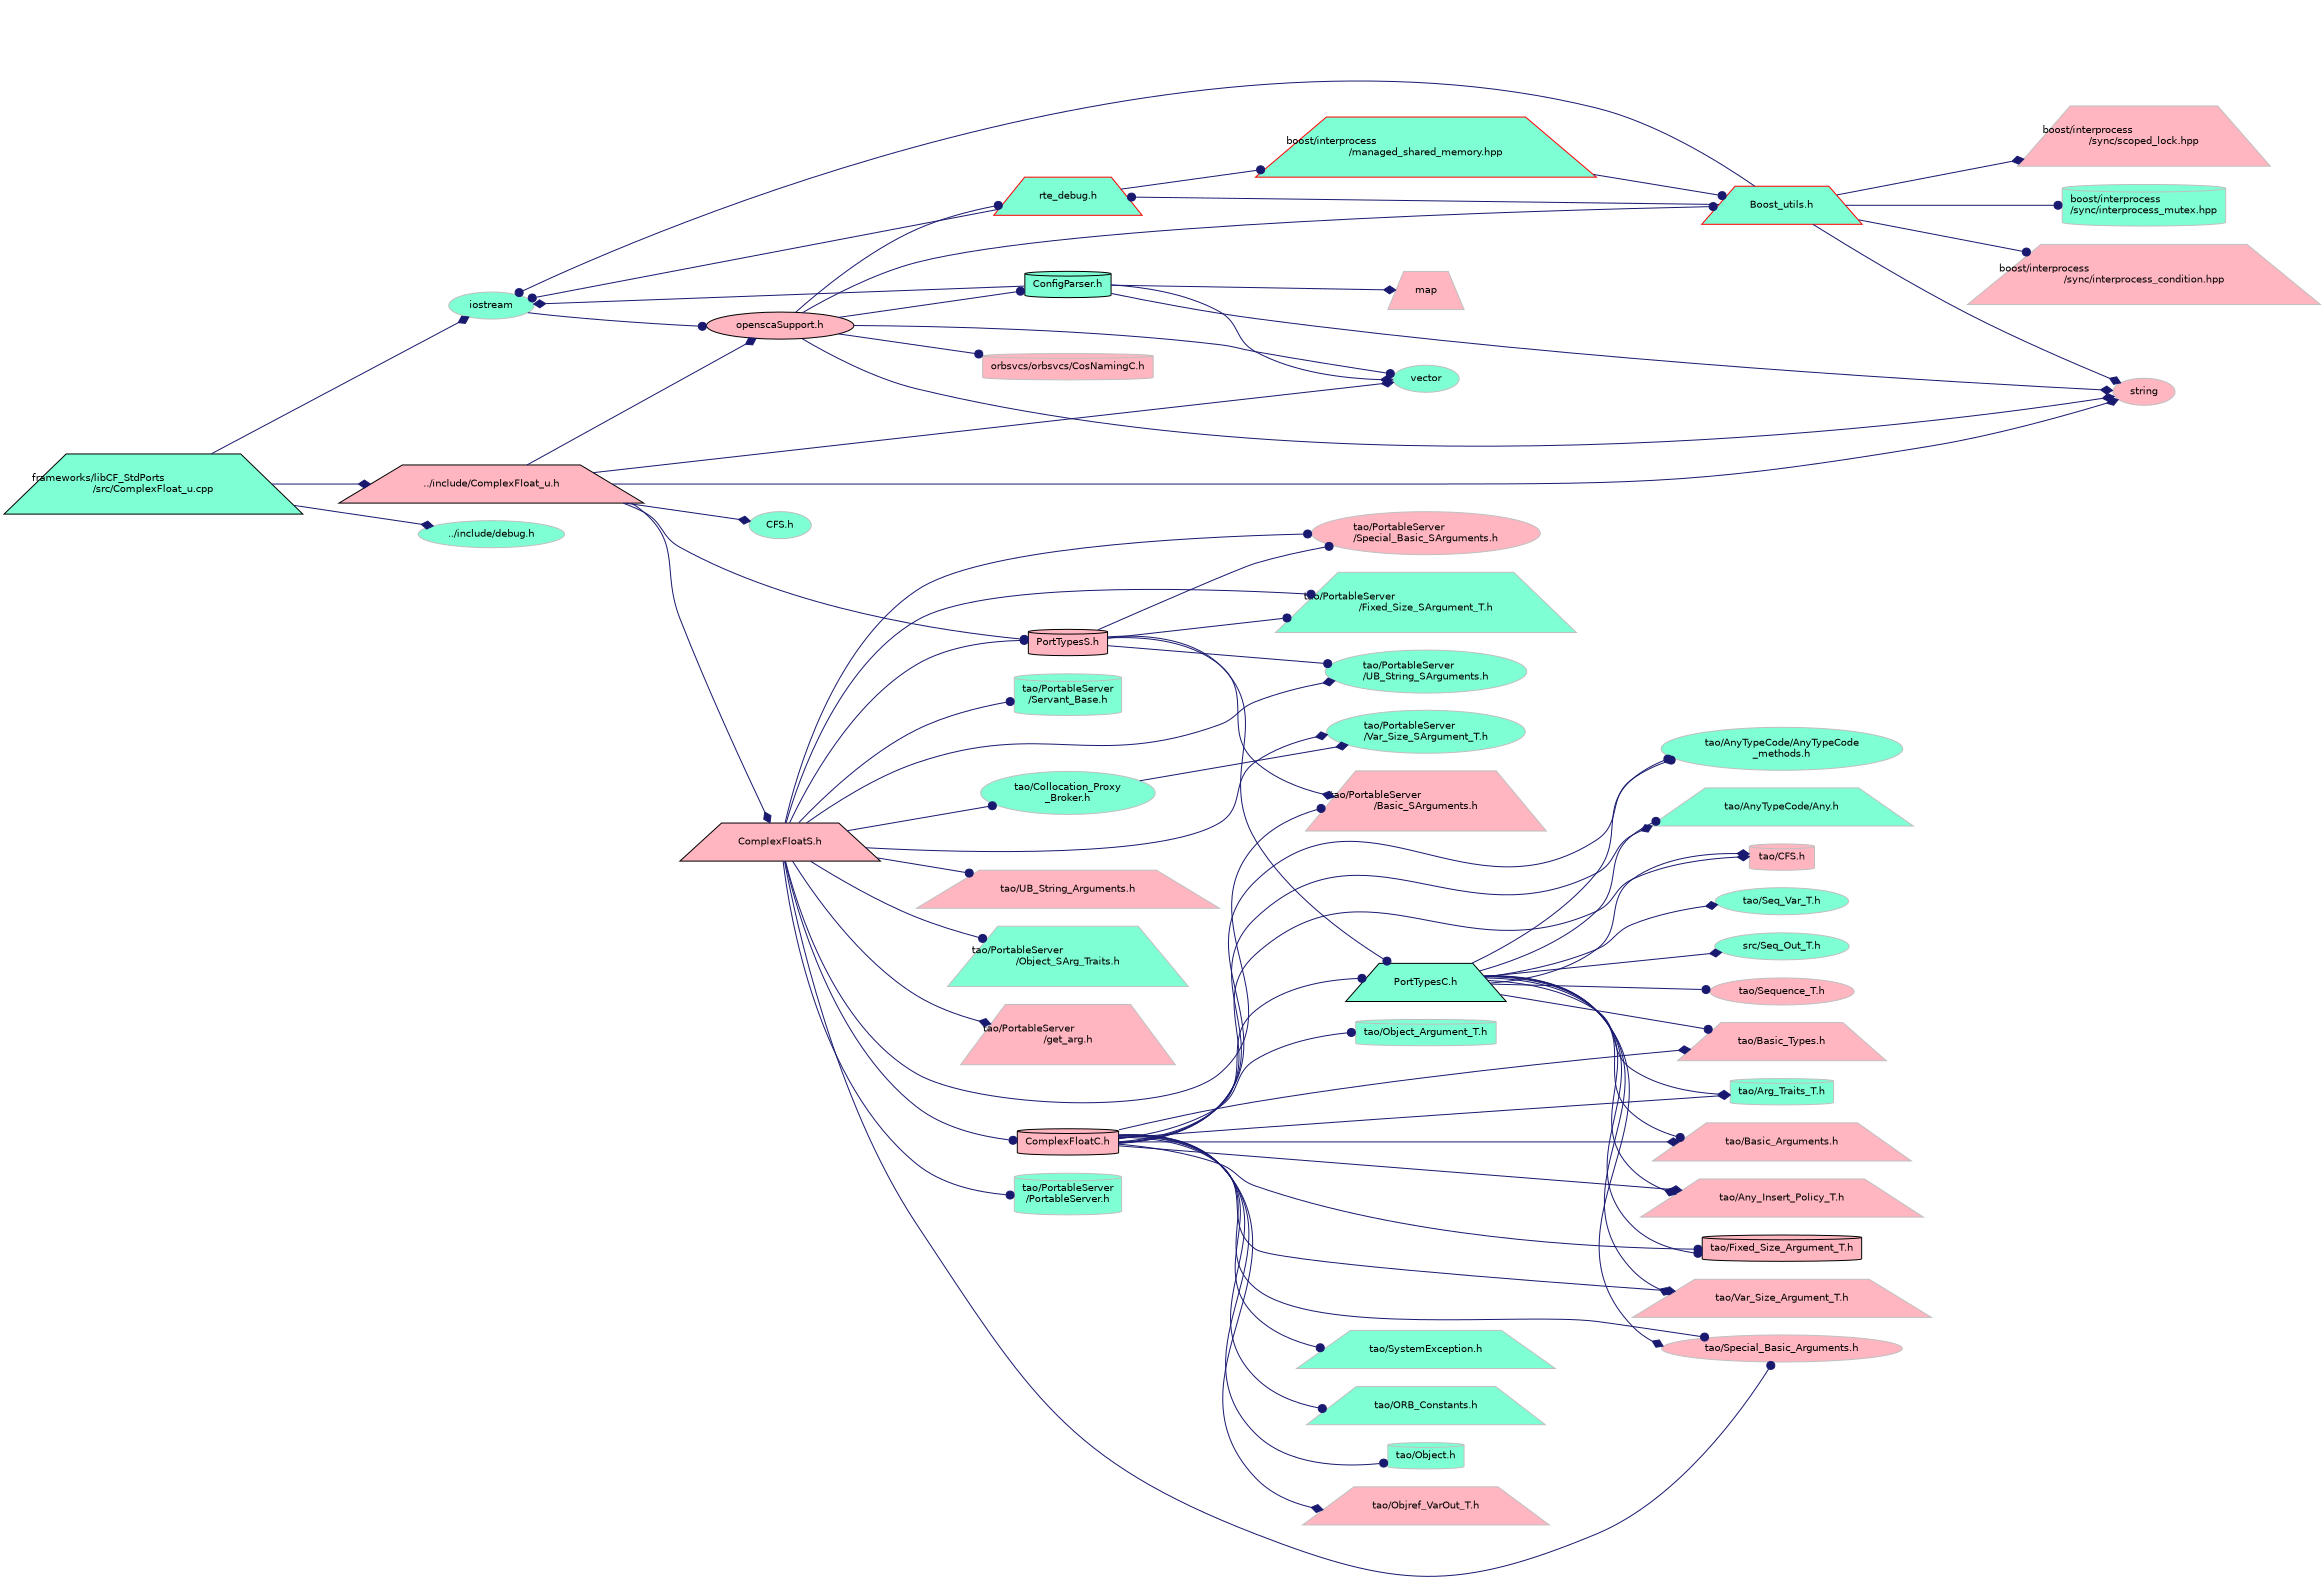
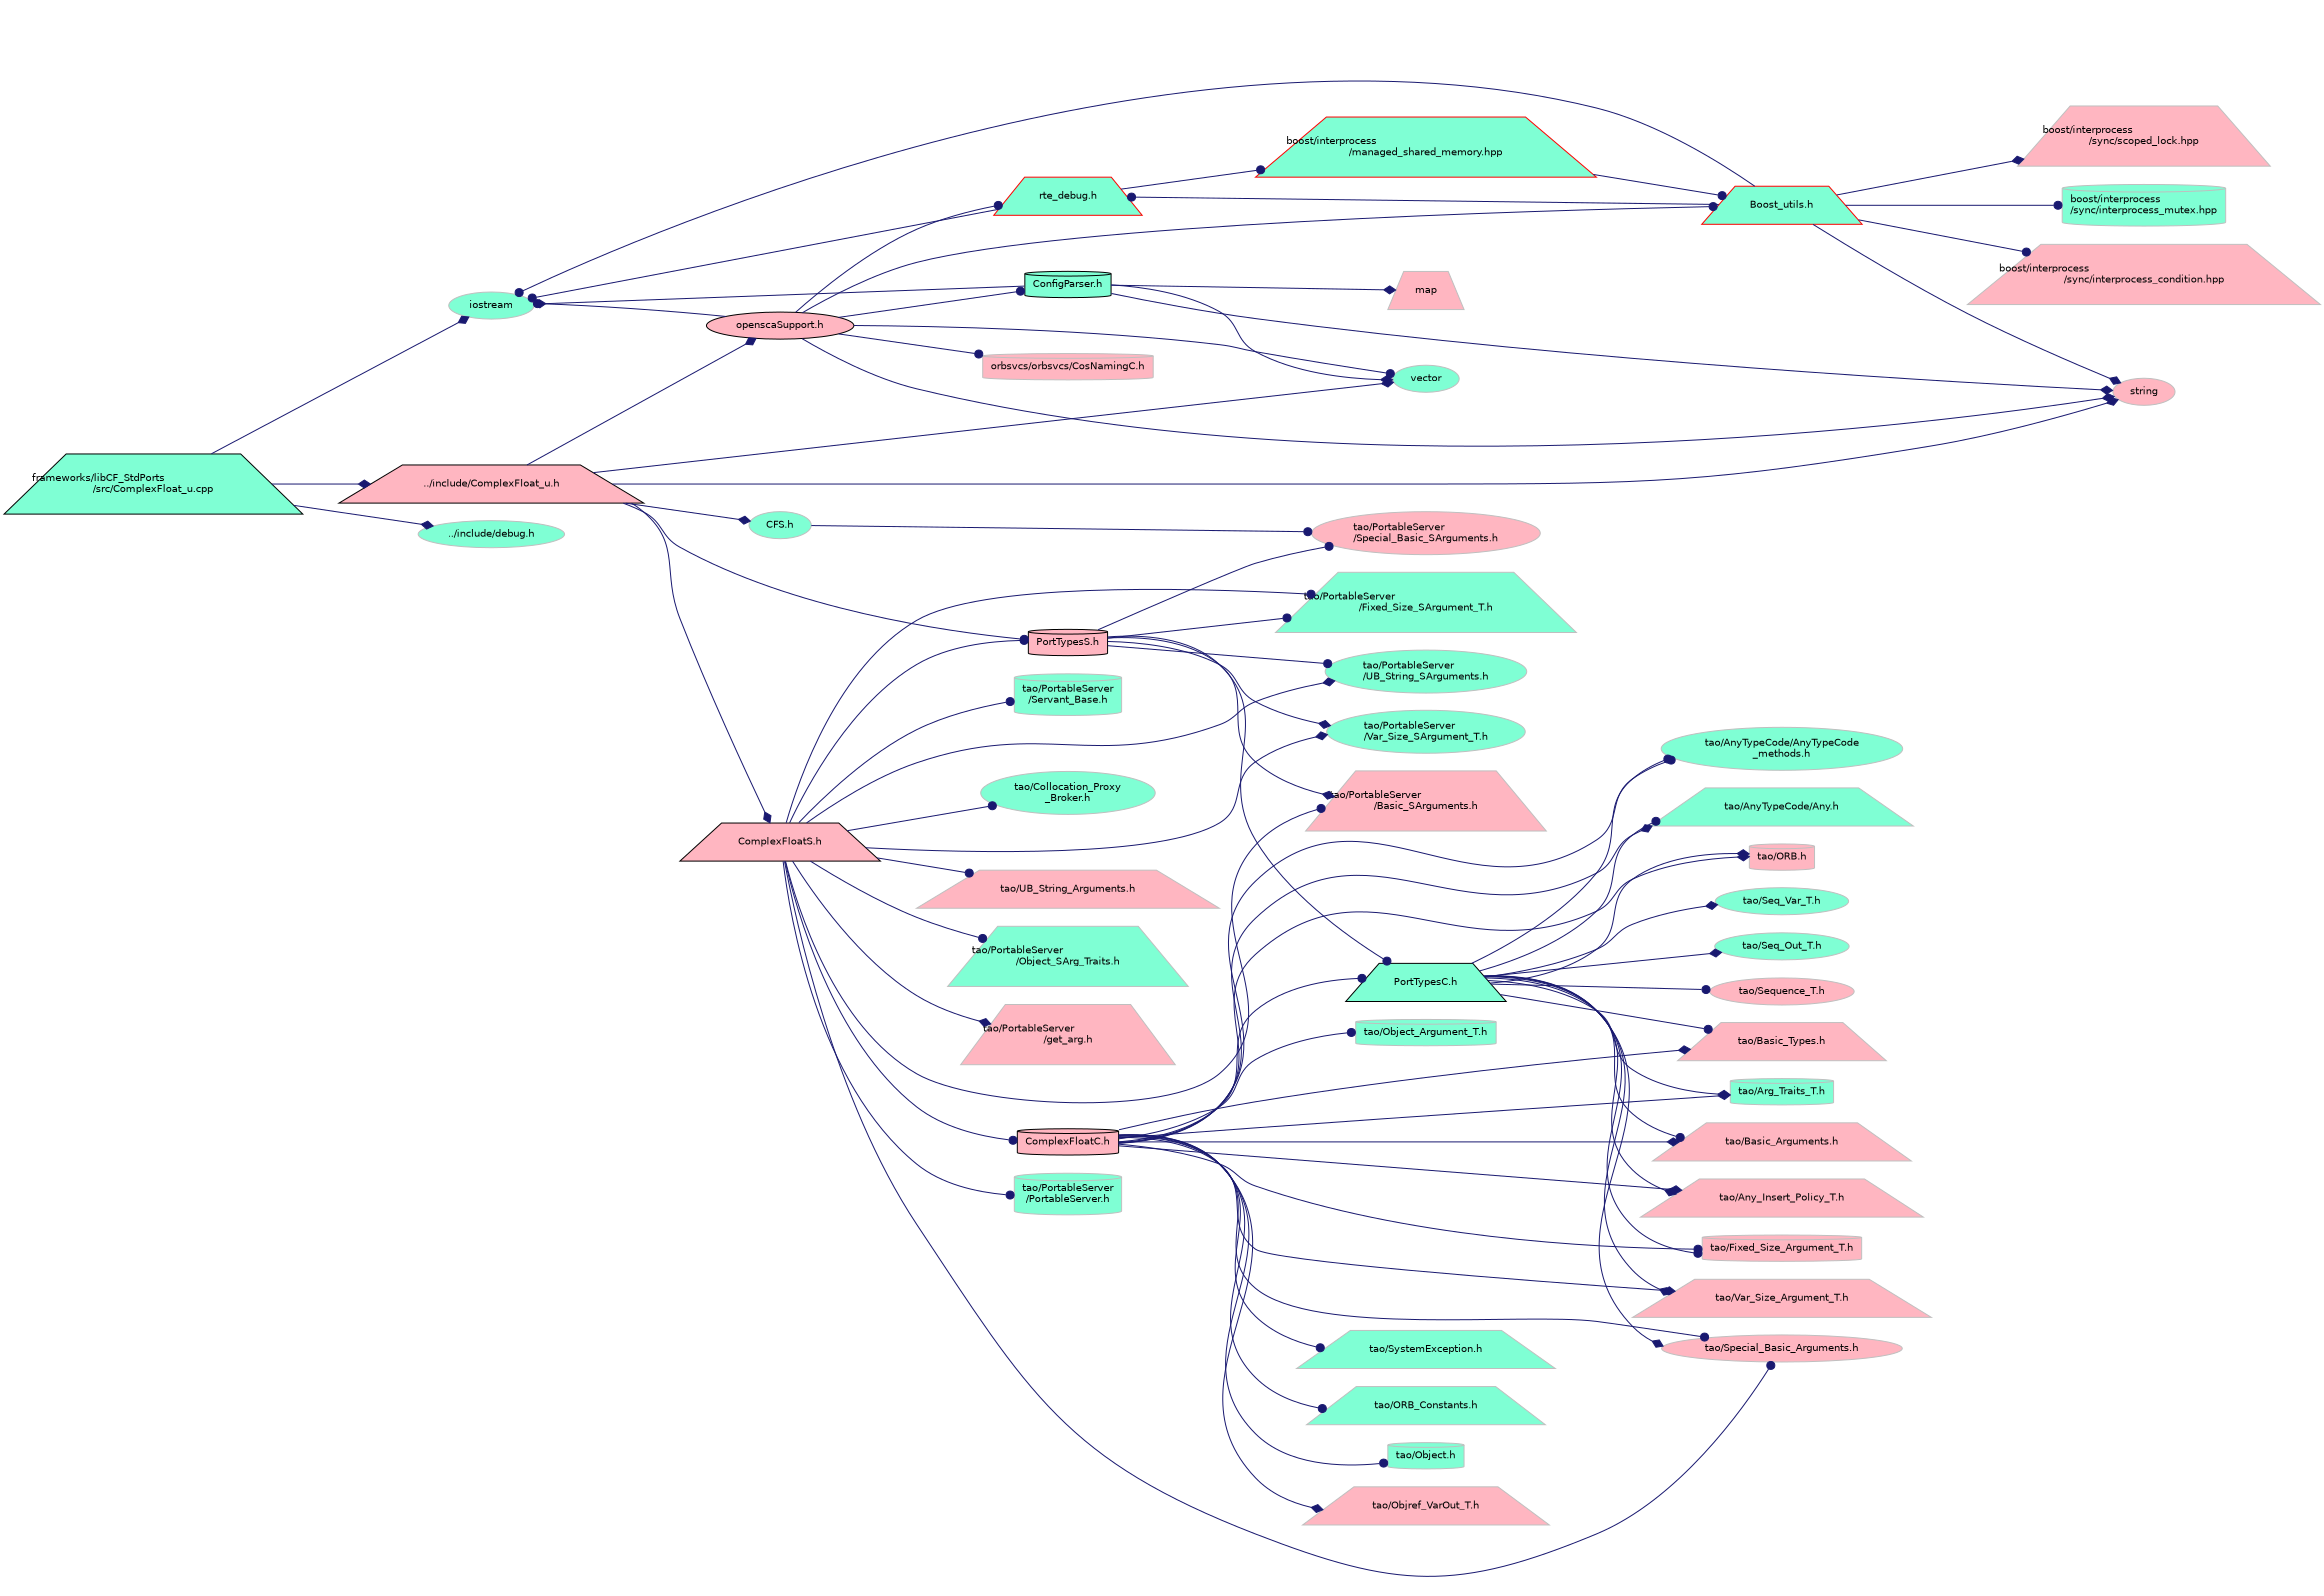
  digraph {
    rankdir=LR
    node [color=grey75 fillcolor=aquamarine fontname=Helvetica fontsize=10 shape=trapezium style=filled]
    edge [arrowhead=dot color=midnightblue fontname=Helvetica fontsize=10 labelfontname=Helvetica labelfontsize=10 style=solid]
    n1 [color=black fontcolor=black height=0.2 label="frameworks/libCF_StdPorts\l/src/ComplexFloat_u.cpp" width=0.4]
    n2 [height=0.2 label=iostream shape=ellipse width=0.4]
    n3 [color=black fillcolor=lightpink height=0.2 label="../include/ComplexFloat_u.h" width=0.4]
    n4 [height=0.2 label="../include/debug.h" shape=ellipse width=0.4]
    n5 [fillcolor=lightpink height=0.2 label=string shape=ellipse width=0.4]
    n6 [height=0.2 label=vector shape=ellipse width=0.4]
    n7 [color=black fillcolor=lightpink height=0.2 label="PortTypesS.h" shape=cylinder width=0.4]
    n8 [height=0.2 label="CFS.h" shape=ellipse width=0.4]
    n9 [color=black fillcolor=lightpink height=0.2 label="ComplexFloatS.h" width=0.4]
    n10 [color=black fillcolor=lightpink height=0.2 label="openscaSupport.h" shape=ellipse width=0.4]
    n11 [color=black height=0.2 label="PortTypesC.h" width=0.4]
    n12 [fillcolor=lightpink height=0.2 label="tao/PortableServer\l/Basic_SArguments.h" width=0.4]
    n13 [fillcolor=lightpink height=0.2 label="tao/PortableServer\l/Special_Basic_SArguments.h" shape=ellipse width=0.4]
    n14 [height=0.2 label="tao/PortableServer\l/Fixed_Size_SArgument_T.h" width=0.4]
    n15 [height=0.2 label="tao/PortableServer\l/Var_Size_SArgument_T.h" shape=ellipse width=0.4]
    n16 [height=0.2 label="tao/PortableServer\l/UB_String_SArguments.h" shape=ellipse width=0.4]
    n17 [fillcolor=lightpink height=0.2 label="tao/Special_Basic_Arguments.h" shape=ellipse width=0.4]
    n18 [fillcolor=lightpink height=0.2 label="tao/UB_String_Arguments.h" width=0.4]
    n19 [color=black fillcolor=lightpink height=0.2 label="ComplexFloatC.h" shape=cylinder width=0.4]
    n20 [height=0.2 label="tao/PortableServer\l/Object_SArg_Traits.h" width=0.4]
    n21 [fillcolor=lightpink height=0.2 label="tao/PortableServer\l/get_arg.h" width=0.4]
    n22 [height=0.2 label="tao/Collocation_Proxy\l_Broker.h" shape=ellipse width=0.4]
    n23 [height=0.2 label="tao/PortableServer\l/PortableServer.h" shape=cylinder width=0.4]
    n24 [height=0.2 label="tao/PortableServer\l/Servant_Base.h" shape=cylinder width=0.4]
    n25 [fillcolor=lightpink height=0.2 label="orbsvcs/orbsvcs/CosNamingC.h" shape=cylinder width=0.4]
    n26 [color=black height=0.2 label="ConfigParser.h" shape=cylinder width=0.4]
    n27 [color=red height=0.2 label="Boost_utils.h" width=0.4]
    n28 [color=red height=0.2 label="rte_debug.h" width=0.4]
    n29 [height=0.2 label="tao/AnyTypeCode/AnyTypeCode\l_methods.h" shape=ellipse width=0.4]
    n30 [height=0.2 label="tao/AnyTypeCode/Any.h" width=0.4]
-   n31 [fillcolor=lightpink height=0.2 label="tao/CFS.h" shape=cylinder width=0.4]
+   n31 [fillcolor=lightpink height=0.2 label="tao/ORB.h" shape=cylinder width=0.4]
    n32 [fillcolor=lightpink height=0.2 label="tao/Basic_Types.h" width=0.4]
    n33 [fillcolor=lightpink height=0.2 label="tao/Sequence_T.h" shape=ellipse width=0.4]
    n34 [height=0.2 label="tao/Seq_Var_T.h" shape=ellipse width=0.4]
-   n35 [height=0.2 label="src/Seq_Out_T.h" shape=ellipse width=0.4]
+   n35 [height=0.2 label="tao/Seq_Out_T.h" shape=ellipse width=0.4]
    n36 [height=0.2 label="tao/Arg_Traits_T.h" shape=cylinder width=0.4]
    n37 [fillcolor=lightpink height=0.2 label="tao/Basic_Arguments.h" width=0.4]
    n38 [fillcolor=lightpink height=0.2 label="tao/Any_Insert_Policy_T.h" width=0.4]
-   n39 [color=black fillcolor=lightpink height=0.2 label="tao/Fixed_Size_Argument_T.h" shape=cylinder width=0.4]
+   n39 [fillcolor=lightpink height=0.2 label="tao/Fixed_Size_Argument_T.h" shape=cylinder width=0.4]
    n40 [fillcolor=lightpink height=0.2 label="tao/Var_Size_Argument_T.h" width=0.4]
    n41 [height=0.2 label="tao/SystemException.h" width=0.4]
    n42 [height=0.2 label="tao/ORB_Constants.h" width=0.4]
    n43 [height=0.2 label="tao/Object.h" shape=cylinder width=0.4]
    n44 [fillcolor=lightpink height=0.2 label="tao/Objref_VarOut_T.h" width=0.4]
    n45 [height=0.2 label="tao/Object_Argument_T.h" shape=cylinder width=0.4]
    n46 [fillcolor=lightpink height=0.2 label=map width=0.4]
    n47 [height=0.2 label="boost/interprocess\l/sync/interprocess_mutex.hpp" shape=cylinder width=0.4]
    n48 [fillcolor=lightpink height=0.2 label="boost/interprocess\l/sync/interprocess_condition.hpp" width=0.4]
    n49 [fillcolor=lightpink height=0.2 label="boost/interprocess\l/sync/scoped_lock.hpp" width=0.4]
    n50 [color=red height=0.2 label="boost/interprocess\l/managed_shared_memory.hpp" width=0.4]
    n1 -> n2 [arrowhead=diamond]
    n1 -> n3 [arrowhead=diamond]
    n1 -> n4 [arrowhead=diamond]
    n3 -> n5 [arrowhead=diamond]
    n3 -> n6 [arrowhead=diamond]
    n3 -> n7
    n3 -> n8 [arrowhead=diamond]
    n3 -> n9 [arrowhead=diamond]
    n3 -> n10 [arrowhead=diamond]
    n7 -> n11
    n7 -> n12 [arrowhead=diamond]
    n7 -> n13
    n7 -> n14
-   n22 -> n15 [arrowhead=diamond]
+   n7 -> n15 [arrowhead=diamond]
    n7 -> n16
    n9 -> n7
    n9 -> n12
-   n9 -> n13
+   n8 -> n13
    n9 -> n14
    n9 -> n15 [arrowhead=diamond]
    n9 -> n16 [arrowhead=diamond]
    n9 -> n17
    n9 -> n18
    n9 -> n19
    n9 -> n20
    n9 -> n21 [arrowhead=diamond]
    n9 -> n22
    n9 -> n23
    n9 -> n24
-   n2 -> n10
+   n10 -> n2
    n10 -> n5 [arrowhead=diamond]
    n10 -> n6
    n10 -> n25
    n10 -> n26
    n10 -> n27
    n10 -> n28
    n11 -> n17 [arrowhead=diamond]
    n11 -> n29
    n11 -> n30
    n11 -> n31 [arrowhead=diamond]
    n11 -> n32
    n11 -> n33
    n11 -> n34 [arrowhead=diamond]
    n11 -> n35 [arrowhead=diamond]
    n11 -> n36 [arrowhead=diamond]
    n11 -> n37
    n11 -> n38 [arrowhead=diamond]
    n11 -> n39
    n11 -> n40 [arrowhead=diamond]
    n19 -> n11
    n19 -> n17
    n19 -> n29
    n19 -> n30 [arrowhead=diamond]
    n19 -> n31 [arrowhead=diamond]
    n19 -> n32 [arrowhead=diamond]
    n19 -> n36 [arrowhead=diamond]
    n19 -> n37 [arrowhead=diamond]
    n19 -> n38 [arrowhead=diamond]
    n19 -> n39
    n19 -> n40 [arrowhead=diamond]
    n19 -> n41
    n19 -> n42
    n19 -> n43
    n19 -> n44 [arrowhead=diamond]
    n19 -> n45
    n26 -> n2 [arrowhead=diamond]
    n26 -> n5 [arrowhead=diamond]
    n26 -> n6 [arrowhead=diamond]
    n26 -> n46 [arrowhead=diamond]
    n27 -> n2
    n27 -> n5 [arrowhead=diamond]
    n27 -> n28
    n27 -> n47
    n27 -> n48
    n27 -> n49 [arrowhead=diamond]
    n28 -> n2
    n28 -> n50
    n50 -> n27
  }
